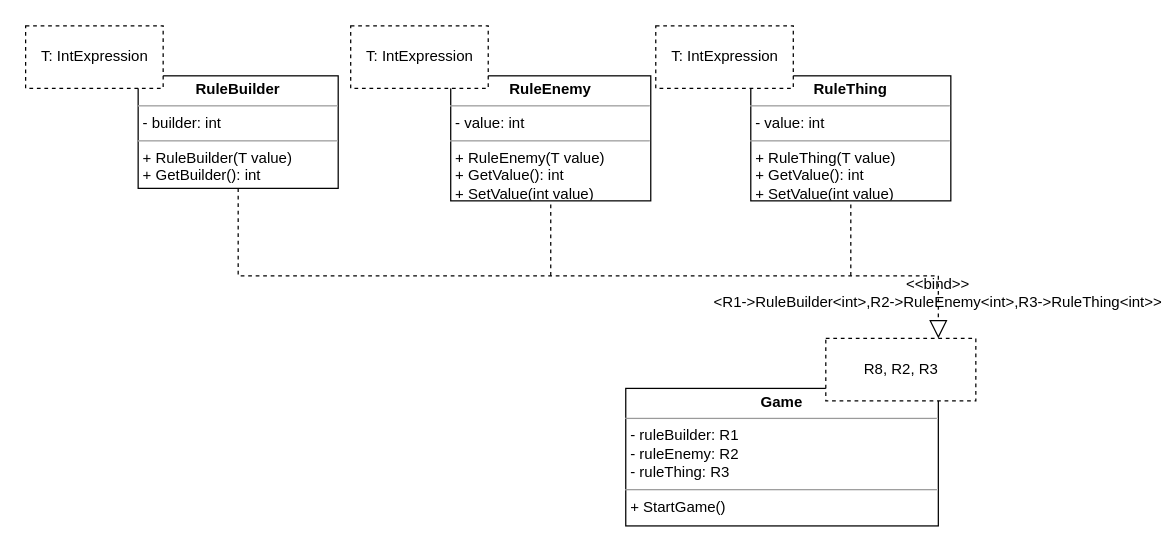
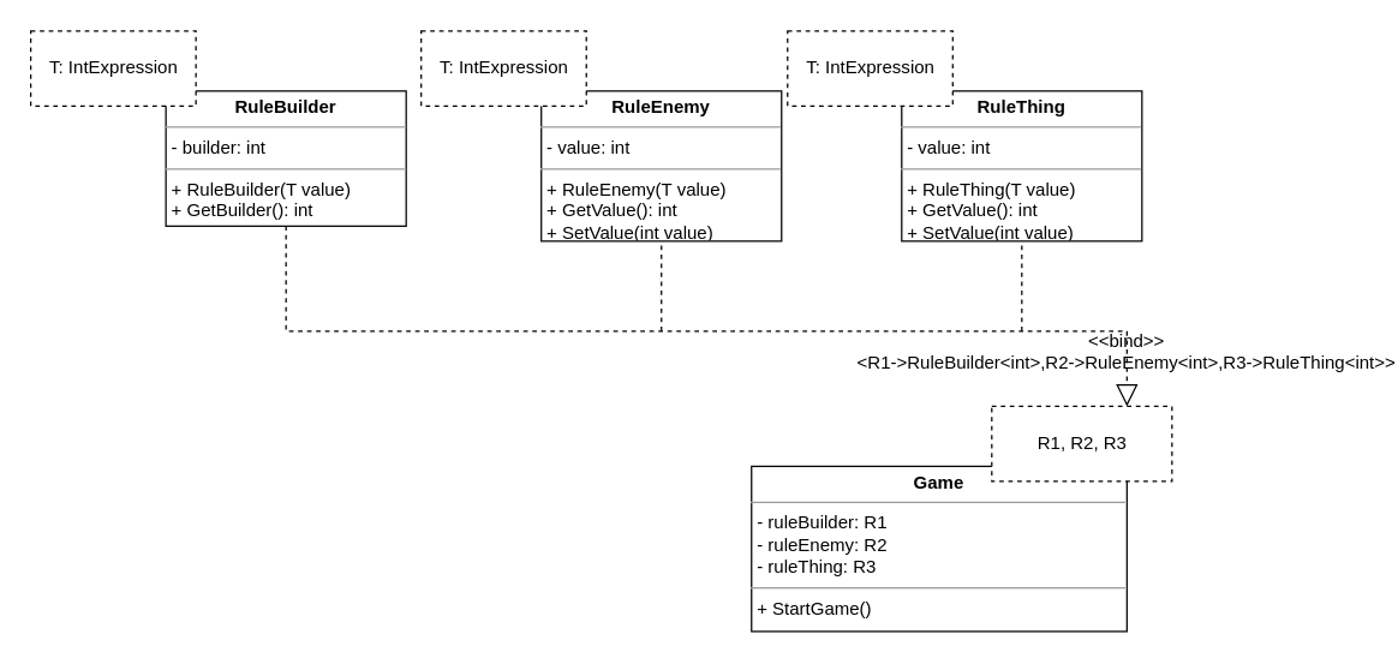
  <mxCell id="0" />
  <mxCell id="1" parent="0" />
  <mxCell id="2" value="&lt;p style=&quot;margin: 0px ; margin-top: 4px ; text-align: center&quot;&gt;&lt;b&gt;Game&lt;/b&gt;&lt;/p&gt;&lt;hr size=&quot;1&quot;&gt;&lt;p style=&quot;margin: 0px ; margin-left: 4px&quot;&gt;- ruleBuilder: R1&lt;/p&gt;&lt;p style=&quot;margin: 0px ; margin-left: 4px&quot;&gt;- ruleEnemy: R2&lt;/p&gt;&lt;p style=&quot;margin: 0px ; margin-left: 4px&quot;&gt;- ruleThing: R3&lt;/p&gt;&lt;hr size=&quot;1&quot;&gt;&lt;p style=&quot;margin: 0px ; margin-left: 4px&quot;&gt;+ StartGame()&lt;/p&gt;" style="verticalAlign=top;align=left;overflow=fill;fontSize=12;fontFamily=Helvetica;html=1;" parent="1" vertex="1"><mxGeometry x="500" y="310" width="250" height="110" as="geometry" /></mxCell>
  <mxCell id="3" value="&lt;p style=&quot;margin: 0px ; margin-top: 4px ; text-align: center&quot;&gt;&lt;b&gt;RuleBuilder&lt;/b&gt;&lt;/p&gt;&lt;hr size=&quot;1&quot;&gt;&lt;p style=&quot;margin: 0px ; margin-left: 4px&quot;&gt;- builder: int&lt;/p&gt;&lt;hr size=&quot;1&quot;&gt;&lt;p style=&quot;margin: 0px ; margin-left: 4px&quot;&gt;+ RuleBuilder(T value)&lt;/p&gt;&lt;p style=&quot;margin: 0px ; margin-left: 4px&quot;&gt;+ GetBuilder(): int&lt;/p&gt;" style="verticalAlign=top;align=left;overflow=fill;fontSize=12;fontFamily=Helvetica;html=1;" parent="1" vertex="1"><mxGeometry y="60" width="160" height="90" as="geometry" x="110" /></mxCell>
  <mxCell id="4" value="&lt;p style=&quot;margin: 0px ; margin-top: 4px ; text-align: center&quot;&gt;&lt;b&gt;RuleEnemy&lt;/b&gt;&lt;/p&gt;&lt;hr size=&quot;1&quot;&gt;&lt;p style=&quot;margin: 0px ; margin-left: 4px&quot;&gt;- value: int&lt;/p&gt;&lt;hr size=&quot;1&quot;&gt;&lt;p style=&quot;margin: 0px ; margin-left: 4px&quot;&gt;+ RuleEnemy(T value)&lt;/p&gt;&lt;p style=&quot;margin: 0px ; margin-left: 4px&quot;&gt;+ GetValue(): int&lt;/p&gt;&lt;p style=&quot;margin: 0px ; margin-left: 4px&quot;&gt;+ SetValue(int value)&lt;/p&gt;" style="verticalAlign=top;align=left;overflow=fill;fontSize=12;fontFamily=Helvetica;html=1;" parent="1" vertex="1"><mxGeometry x="360" y="60" width="160" height="100" as="geometry" /></mxCell>
  <mxCell id="5" value="&lt;p style=&quot;margin: 0px ; margin-top: 4px ; text-align: center&quot;&gt;&lt;b&gt;RuleThing&lt;/b&gt;&lt;/p&gt;&lt;hr size=&quot;1&quot;&gt;&lt;p style=&quot;margin: 0px ; margin-left: 4px&quot;&gt;- value: int&lt;/p&gt;&lt;hr size=&quot;1&quot;&gt;&lt;p style=&quot;margin: 0px ; margin-left: 4px&quot;&gt;+ RuleThing(T value)&lt;/p&gt;&lt;p style=&quot;margin: 0px ; margin-left: 4px&quot;&gt;+ GetValue(): int&lt;/p&gt;&lt;p style=&quot;margin: 0px ; margin-left: 4px&quot;&gt;+ SetValue(int value)&lt;/p&gt;" style="verticalAlign=top;align=left;overflow=fill;fontSize=12;fontFamily=Helvetica;html=1;" parent="1" vertex="1"><mxGeometry x="600" y="60" width="160" height="100" as="geometry" /></mxCell>
- <mxCell id="6" value="R8, R2, R3" style="html=1;dashed=1;" vertex="1" parent="1"><mxGeometry x="660" y="270" width="120" height="50" as="geometry" /></mxCell>
+ <mxCell id="6" value="R1, R2, R3" style="html=1;dashed=1;" vertex="1" parent="1"><mxGeometry x="660" y="270" width="120" height="50" as="geometry" /></mxCell>
  <mxCell id="7" value="" style="endArrow=block;dashed=1;endFill=0;endSize=12;html=1;rounded=0;exitX=0.5;exitY=1;exitDx=0;exitDy=0;entryX=0.75;entryY=0;entryDx=0;entryDy=0;" edge="1" parent="1" source="3" target="6"><mxGeometry width="160" relative="1" as="geometry"><mxPoint x="290" y="180" as="sourcePoint" /><mxPoint x="450" y="180" as="targetPoint" /><Array as="points"><mxPoint x="190" y="220" /><mxPoint x="750" y="220" /></Array></mxGeometry></mxCell>
  <mxCell id="8" value="&lt;&lt;bind&gt;&gt;&#10;&lt;R1-&gt;RuleBuilder&lt;int&gt;,R2-&gt;RuleEnemy&lt;int&gt;,R3-&gt;RuleThing&lt;int&gt;&gt;" style="text;align=center;fontStyle=0;verticalAlign=middle;spacingLeft=3;spacingRight=3;strokeColor=none;rotatable=0;points=[[0,0.5],[1,0.5]];portConstraint=eastwest;dashed=1;" vertex="1" parent="1"><mxGeometry x="600" y="220" width="300" height="26" as="geometry" /></mxCell>
  <mxCell id="9" value="" style="endArrow=none;dashed=1;html=1;rounded=0;entryX=0.5;entryY=1;entryDx=0;entryDy=0;" edge="1" parent="1" target="4"><mxGeometry width="50" height="50" relative="1" as="geometry"><mxPoint x="440" y="220" as="sourcePoint" /><mxPoint x="430" y="160" as="targetPoint" /></mxGeometry></mxCell>
  <mxCell id="10" value="" style="endArrow=none;dashed=1;html=1;rounded=0;entryX=0.5;entryY=1;entryDx=0;entryDy=0;" edge="1" parent="1" target="5"><mxGeometry width="50" height="50" relative="1" as="geometry"><mxPoint x="680" y="220" as="sourcePoint" /><mxPoint x="470" y="160" as="targetPoint" /></mxGeometry></mxCell>
  <mxCell id="11" value="T: IntExpression" style="html=1;dashed=1;" vertex="1" parent="1"><mxGeometry x="20" y="20" width="110" height="50" as="geometry" /></mxCell>
  <mxCell id="12" value="T: IntExpression" style="html=1;dashed=1;" vertex="1" parent="1"><mxGeometry x="280" y="20" width="110" height="50" as="geometry" /></mxCell>
  <mxCell id="13" value="T: IntExpression" style="html=1;dashed=1;" vertex="1" parent="1"><mxGeometry x="524" y="20" width="110" height="50" as="geometry" /></mxCell>
